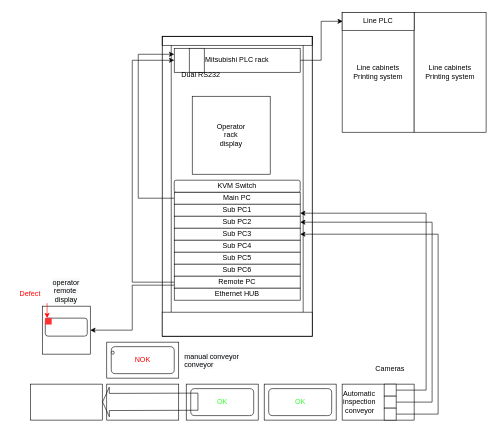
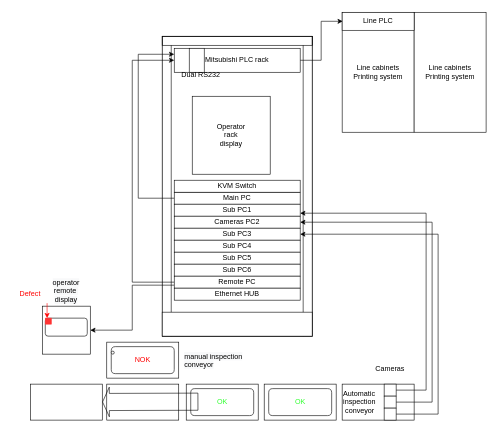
  <mxCell id="0" />
  <mxCell id="1" parent="0" />
  <mxCell id="2" value="" style="verticalLabelPosition=bottom;dashed=0;shadow=0;html=1;align=center;verticalAlign=top;shape=mxgraph.cabinets.cabinet;hasStand=1" vertex="1" parent="1"><mxGeometry x="270" y="60" width="250" height="500" as="geometry" /></mxCell>
  <mxCell id="3" value="" style="verticalLabelPosition=bottom;dashed=0;shadow=0;html=1;align=center;verticalAlign=top;shape=mxgraph.cabinets.cabinet;hasStand=1" vertex="1" parent="1"><mxGeometry x="270" y="60" width="250" height="500" as="geometry" /></mxCell>
  <mxCell id="4" style="edgeStyle=orthogonalEdgeStyle;rounded=0;orthogonalLoop=1;jettySize=auto;html=1;entryX=0;entryY=0.25;entryDx=0;entryDy=0;endArrow=classic;endFill=1;" edge="1" parent="1" source="5" target="19"><mxGeometry relative="1" as="geometry"><Array as="points"><mxPoint x="230" y="330" /><mxPoint x="230" y="90" /></Array></mxGeometry></mxCell>
  <mxCell id="5" value="Main PC" style="rounded=0;whiteSpace=wrap;html=1;" vertex="1" parent="1"><mxGeometry x="290" y="320" width="210" height="20" as="geometry" /></mxCell>
  <mxCell id="6" value="Sub PC1" style="rounded=0;whiteSpace=wrap;html=1;" vertex="1" parent="1"><mxGeometry x="290" y="340" width="210" height="20" as="geometry" /></mxCell>
- <mxCell id="7" value="Sub PC2" style="rounded=0;whiteSpace=wrap;html=1;" vertex="1" parent="1"><mxGeometry x="290" y="360" width="210" height="20" as="geometry" /></mxCell>
+ <mxCell id="7" value="Cameras PC2" style="rounded=0;whiteSpace=wrap;html=1;" vertex="1" parent="1"><mxGeometry x="290" y="360" width="210" height="20" as="geometry" /></mxCell>
  <mxCell id="8" value="Sub PC3" style="rounded=0;whiteSpace=wrap;html=1;" vertex="1" parent="1"><mxGeometry x="290" y="380" width="210" height="20" as="geometry" /></mxCell>
  <mxCell id="9" value="Sub PC4" style="rounded=0;whiteSpace=wrap;html=1;" vertex="1" parent="1"><mxGeometry x="290" y="400" width="210" height="20" as="geometry" /></mxCell>
  <mxCell id="10" value="Sub PC5" style="rounded=0;whiteSpace=wrap;html=1;" vertex="1" parent="1"><mxGeometry x="290" y="420" width="210" height="20" as="geometry" /></mxCell>
  <mxCell id="11" value="Sub PC6" style="rounded=0;whiteSpace=wrap;html=1;" vertex="1" parent="1"><mxGeometry x="290" y="440" width="210" height="20" as="geometry" /></mxCell>
  <mxCell id="12" style="edgeStyle=orthogonalEdgeStyle;rounded=0;orthogonalLoop=1;jettySize=auto;html=1;entryX=0;entryY=0.5;entryDx=0;entryDy=0;" edge="1" parent="1" source="14" target="19"><mxGeometry relative="1" as="geometry"><Array as="points"><mxPoint x="220" y="470" /><mxPoint x="220" y="100" /></Array></mxGeometry></mxCell>
  <mxCell id="13" style="edgeStyle=elbowEdgeStyle;rounded=0;orthogonalLoop=1;jettySize=auto;html=1;exitX=0;exitY=0.75;exitDx=0;exitDy=0;endArrow=classic;endFill=1;" edge="1" parent="1" source="14" target="38"><mxGeometry relative="1" as="geometry" /></mxCell>
  <mxCell id="14" value="Remote PC" style="rounded=0;whiteSpace=wrap;html=1;" vertex="1" parent="1"><mxGeometry x="290" y="460" width="210" height="20" as="geometry" /></mxCell>
  <mxCell id="15" value="Operator&lt;br&gt;rack&lt;br&gt;display" style="whiteSpace=wrap;html=1;aspect=fixed;" vertex="1" parent="1"><mxGeometry x="320" y="160" width="130" height="130" as="geometry" /></mxCell>
  <mxCell id="16" value="Ethernet HUB" style="rounded=0;whiteSpace=wrap;html=1;" vertex="1" parent="1"><mxGeometry x="290" y="480" width="210" height="20" as="geometry" /></mxCell>
- <mxCell id="17" value="KVM Switch" style="whiteSpace=wrap;html=1;rounded=1;" vertex="1" parent="1"><mxGeometry x="290" y="300" width="210" height="20" as="geometry" /></mxCell>
+ <mxCell id="17" value="KVM Switch" style="rounded=0;whiteSpace=wrap;html=1;" vertex="1" parent="1"><mxGeometry x="290" y="300" width="210" height="20" as="geometry" /></mxCell>
  <mxCell id="18" style="edgeStyle=elbowEdgeStyle;rounded=0;orthogonalLoop=1;jettySize=auto;html=1;entryX=0.008;entryY=0.075;entryDx=0;entryDy=0;entryPerimeter=0;endArrow=classic;endFill=1;" edge="1" parent="1" source="19" target="22"><mxGeometry relative="1" as="geometry" /></mxCell>
  <mxCell id="19" value="Mitsubishi PLC rack" style="rounded=0;whiteSpace=wrap;html=1;" vertex="1" parent="1"><mxGeometry x="290" y="80" width="210" height="40" as="geometry" /></mxCell>
  <mxCell id="20" value="" style="rounded=0;whiteSpace=wrap;html=1;" vertex="1" parent="1"><mxGeometry x="315" y="80" width="25" height="40" as="geometry" /></mxCell>
  <mxCell id="21" value="Dual RS232" style="text;html=1;strokeColor=none;fillColor=none;align=center;verticalAlign=middle;whiteSpace=wrap;rounded=0;" vertex="1" parent="1"><mxGeometry x="297.5" y="110" width="72.5" height="30" as="geometry" /></mxCell>
  <mxCell id="22" value="Line cabinets&lt;br&gt;Printing system" style="rounded=0;whiteSpace=wrap;html=1;" vertex="1" parent="1"><mxGeometry x="570" y="20" width="120" height="200" as="geometry" /></mxCell>
  <mxCell id="23" value="Line cabinets&lt;br&gt;Printing system" style="rounded=0;whiteSpace=wrap;html=1;" vertex="1" parent="1"><mxGeometry x="690" y="20" width="120" height="200" as="geometry" /></mxCell>
  <mxCell id="24" value="Line PLC" style="rounded=0;whiteSpace=wrap;html=1;" vertex="1" parent="1"><mxGeometry x="570" y="20" width="120" height="30" as="geometry" /></mxCell>
  <mxCell id="25" value="&lt;div style=&quot;&quot;&gt;Automatic&amp;nbsp;&lt;/div&gt;&lt;div style=&quot;&quot;&gt;&lt;div style=&quot;&quot;&gt;&lt;div style=&quot;&quot;&gt;inspection&lt;/div&gt;&lt;/div&gt;&lt;/div&gt;&amp;nbsp;conveyor" style="rounded=0;whiteSpace=wrap;html=1;align=left;" vertex="1" parent="1"><mxGeometry x="570" y="640" width="120" height="60" as="geometry" /></mxCell>
  <mxCell id="26" value="" style="rounded=0;whiteSpace=wrap;html=1;" vertex="1" parent="1"><mxGeometry x="440" y="640" width="120" height="60" as="geometry" /></mxCell>
  <mxCell id="27" value="" style="rounded=0;whiteSpace=wrap;html=1;" vertex="1" parent="1"><mxGeometry x="310" y="640" width="120" height="60" as="geometry" /></mxCell>
  <mxCell id="28" value="" style="rounded=0;whiteSpace=wrap;html=1;" vertex="1" parent="1"><mxGeometry x="177.5" y="640" width="120" height="60" as="geometry" /></mxCell>
  <mxCell id="29" value="" style="rounded=0;whiteSpace=wrap;html=1;" vertex="1" parent="1"><mxGeometry x="177.5" y="570" width="120" height="60" as="geometry" /></mxCell>
  <mxCell id="30" value="" style="rounded=0;whiteSpace=wrap;html=1;" vertex="1" parent="1"><mxGeometry x="50" y="640" width="120" height="60" as="geometry" /></mxCell>
  <mxCell id="31" style="edgeStyle=elbowEdgeStyle;rounded=0;orthogonalLoop=1;jettySize=auto;html=1;entryX=1;entryY=0.75;entryDx=0;entryDy=0;endArrow=classic;endFill=1;" edge="1" parent="1" source="32" target="6"><mxGeometry relative="1" as="geometry"><Array as="points"><mxPoint x="710" y="510" /></Array></mxGeometry></mxCell>
  <mxCell id="32" value="" style="rounded=0;whiteSpace=wrap;html=1;" vertex="1" parent="1"><mxGeometry x="640" y="640" width="20" height="20" as="geometry" /></mxCell>
  <mxCell id="33" style="edgeStyle=elbowEdgeStyle;rounded=0;orthogonalLoop=1;jettySize=auto;html=1;entryX=0.92;entryY=0.62;entryDx=0;entryDy=0;entryPerimeter=0;endArrow=classic;endFill=1;" edge="1" parent="1" source="34" target="3"><mxGeometry relative="1" as="geometry"><Array as="points"><mxPoint x="720" y="520" /></Array></mxGeometry></mxCell>
  <mxCell id="34" value="" style="rounded=0;whiteSpace=wrap;html=1;" vertex="1" parent="1"><mxGeometry x="640" y="660" width="20" height="20" as="geometry" /></mxCell>
  <mxCell id="35" style="edgeStyle=elbowEdgeStyle;rounded=0;orthogonalLoop=1;jettySize=auto;html=1;entryX=0.92;entryY=0.66;entryDx=0;entryDy=0;entryPerimeter=0;endArrow=classic;endFill=1;" edge="1" parent="1" source="36" target="3"><mxGeometry relative="1" as="geometry"><Array as="points"><mxPoint x="730" y="510" /></Array></mxGeometry></mxCell>
  <mxCell id="36" value="" style="rounded=0;whiteSpace=wrap;html=1;" vertex="1" parent="1"><mxGeometry x="640" y="680" width="20" height="20" as="geometry" /></mxCell>
  <mxCell id="37" value="Cameras" style="text;html=1;strokeColor=none;fillColor=none;align=center;verticalAlign=middle;whiteSpace=wrap;rounded=0;" vertex="1" parent="1"><mxGeometry x="620" y="600" width="60" height="30" as="geometry" /></mxCell>
  <mxCell id="38" value="" style="whiteSpace=wrap;html=1;aspect=fixed;" vertex="1" parent="1"><mxGeometry x="70" y="510" width="80" height="80" as="geometry" /></mxCell>
  <mxCell id="39" value="&lt;span style=&quot;caret-color: rgb(0, 0, 0); color: rgb(0, 0, 0); font-family: Helvetica; font-size: 12px; font-style: normal; font-variant-caps: normal; font-weight: normal; letter-spacing: normal; text-align: center; text-indent: 0px; text-transform: none; word-spacing: 0px; -webkit-text-stroke-width: 0px; background-color: rgb(248, 249, 250); text-decoration: none; float: none; display: inline !important;&quot;&gt;operator remote&lt;span class=&quot;Apple-converted-space&quot;&gt;&amp;nbsp;&lt;/span&gt;&lt;/span&gt;&lt;br style=&quot;caret-color: rgb(0, 0, 0); color: rgb(0, 0, 0); font-family: Helvetica; font-size: 12px; font-style: normal; font-variant-caps: normal; font-weight: normal; letter-spacing: normal; text-align: center; text-indent: 0px; text-transform: none; word-spacing: 0px; -webkit-text-stroke-width: 0px; text-decoration: none;&quot;&gt;&lt;span style=&quot;caret-color: rgb(0, 0, 0); color: rgb(0, 0, 0); font-family: Helvetica; font-size: 12px; font-style: normal; font-variant-caps: normal; font-weight: normal; letter-spacing: normal; text-align: center; text-indent: 0px; text-transform: none; word-spacing: 0px; -webkit-text-stroke-width: 0px; background-color: rgb(248, 249, 250); text-decoration: none; float: none; display: inline !important;&quot;&gt;display&lt;/span&gt;" style="text;html=1;strokeColor=none;fillColor=none;align=center;verticalAlign=middle;whiteSpace=wrap;rounded=0;" vertex="1" parent="1"><mxGeometry x="80" y="470" width="60" height="30" as="geometry" /></mxCell>
  <mxCell id="40" value="" style="rounded=1;whiteSpace=wrap;html=1;" vertex="1" parent="1"><mxGeometry x="75" y="530" width="70" height="30" as="geometry" /></mxCell>
  <mxCell id="41" value="" style="rounded=0;whiteSpace=wrap;html=1;strokeColor=#FF3333;fillColor=#FF3333;" vertex="1" parent="1"><mxGeometry x="75" y="530" width="10" height="10" as="geometry" /></mxCell>
  <mxCell id="42" style="edgeStyle=elbowEdgeStyle;rounded=0;orthogonalLoop=1;jettySize=auto;html=1;entryX=0.25;entryY=0;entryDx=0;entryDy=0;endArrow=classic;endFill=1;strokeColor=#FF0000;" edge="1" parent="1" source="43" target="41"><mxGeometry relative="1" as="geometry" /></mxCell>
  <mxCell id="43" value="&lt;font color=&quot;#ff0000&quot;&gt;Defect&lt;/font&gt;" style="text;html=1;strokeColor=none;fillColor=none;align=center;verticalAlign=middle;whiteSpace=wrap;rounded=0;" vertex="1" parent="1"><mxGeometry x="20" y="475" width="60" height="30" as="geometry" /></mxCell>
- <mxCell id="44" value="&lt;span style=&quot;caret-color: rgb(0, 0, 0); color: rgb(0, 0, 0); font-family: Helvetica; font-size: 12px; font-style: normal; font-variant-caps: normal; font-weight: normal; letter-spacing: normal; text-align: center; text-indent: 0px; text-transform: none; word-spacing: 0px; -webkit-text-stroke-width: 0px; background-color: rgb(248, 249, 250); text-decoration: none; float: none; display: inline !important;&quot;&gt;manual conveyor&lt;/span&gt;&lt;br style=&quot;caret-color: rgb(0, 0, 0); color: rgb(0, 0, 0); font-family: Helvetica; font-size: 12px; font-style: normal; font-variant-caps: normal; font-weight: normal; letter-spacing: normal; text-align: center; text-indent: 0px; text-transform: none; word-spacing: 0px; -webkit-text-stroke-width: 0px; text-decoration: none;&quot;&gt;&lt;span style=&quot;caret-color: rgb(0, 0, 0); color: rgb(0, 0, 0); font-family: Helvetica; font-size: 12px; font-style: normal; font-variant-caps: normal; font-weight: normal; letter-spacing: normal; text-align: center; text-indent: 0px; text-transform: none; word-spacing: 0px; -webkit-text-stroke-width: 0px; background-color: rgb(248, 249, 250); text-decoration: none; float: none; display: inline !important;&quot;&gt;conveyor&lt;/span&gt;" style="text;whiteSpace=wrap;html=1;fontColor=#FF0000;" vertex="1" parent="1"><mxGeometry x="305" y="580" width="130" height="50" as="geometry" /></mxCell>
+ <mxCell id="44" value="&lt;span style=&quot;caret-color: rgb(0, 0, 0); color: rgb(0, 0, 0); font-family: Helvetica; font-size: 12px; font-style: normal; font-variant-caps: normal; font-weight: normal; letter-spacing: normal; text-align: center; text-indent: 0px; text-transform: none; word-spacing: 0px; -webkit-text-stroke-width: 0px; background-color: rgb(248, 249, 250); text-decoration: none; float: none; display: inline !important;&quot;&gt;manual inspection&lt;/span&gt;&lt;br style=&quot;caret-color: rgb(0, 0, 0); color: rgb(0, 0, 0); font-family: Helvetica; font-size: 12px; font-style: normal; font-variant-caps: normal; font-weight: normal; letter-spacing: normal; text-align: center; text-indent: 0px; text-transform: none; word-spacing: 0px; -webkit-text-stroke-width: 0px; text-decoration: none;&quot;&gt;&lt;span style=&quot;caret-color: rgb(0, 0, 0); color: rgb(0, 0, 0); font-family: Helvetica; font-size: 12px; font-style: normal; font-variant-caps: normal; font-weight: normal; letter-spacing: normal; text-align: center; text-indent: 0px; text-transform: none; word-spacing: 0px; -webkit-text-stroke-width: 0px; background-color: rgb(248, 249, 250); text-decoration: none; float: none; display: inline !important;&quot;&gt;conveyor&lt;/span&gt;" style="text;whiteSpace=wrap;html=1;fontColor=#FF0000;" vertex="1" parent="1"><mxGeometry x="305" y="580" width="130" height="50" as="geometry" /></mxCell>
  <mxCell id="45" value="NOK" style="rounded=1;whiteSpace=wrap;html=1;fontColor=#FF0000;strokeColor=#000000;fillColor=#FFFFFF;" vertex="1" parent="1"><mxGeometry x="185" y="577.5" width="105" height="45" as="geometry" /></mxCell>
  <mxCell id="46" value="&lt;font color=&quot;#33ff33&quot;&gt;OK&lt;/font&gt;" style="rounded=1;whiteSpace=wrap;html=1;fontColor=#FF0000;strokeColor=#000000;fillColor=#FFFFFF;" vertex="1" parent="1"><mxGeometry x="317.5" y="647.5" width="105" height="45" as="geometry" /></mxCell>
  <mxCell id="47" value="&lt;font color=&quot;#33ff33&quot;&gt;OK&lt;/font&gt;" style="rounded=1;whiteSpace=wrap;html=1;fontColor=#FF0000;strokeColor=#000000;fillColor=#FFFFFF;" vertex="1" parent="1"><mxGeometry x="447.5" y="647.5" width="105" height="45" as="geometry" /></mxCell>
  <mxCell id="48" value="" style="ellipse;whiteSpace=wrap;html=1;aspect=fixed;fontColor=#FF0000;strokeColor=#000000;fillColor=#FFFFFF;" vertex="1" parent="1"><mxGeometry x="185" y="585" width="5" height="5" as="geometry" /></mxCell>
  <mxCell id="49" value="" style="shape=flexArrow;endArrow=classic;html=1;rounded=0;fontColor=#FF0000;strokeColor=#000000;width=28.571;endSize=3.429;" edge="1" parent="1" target="30"><mxGeometry width="50" height="50" relative="1" as="geometry"><mxPoint x="330" y="669.29" as="sourcePoint" /><mxPoint x="250" y="669.29" as="targetPoint" /></mxGeometry></mxCell>
